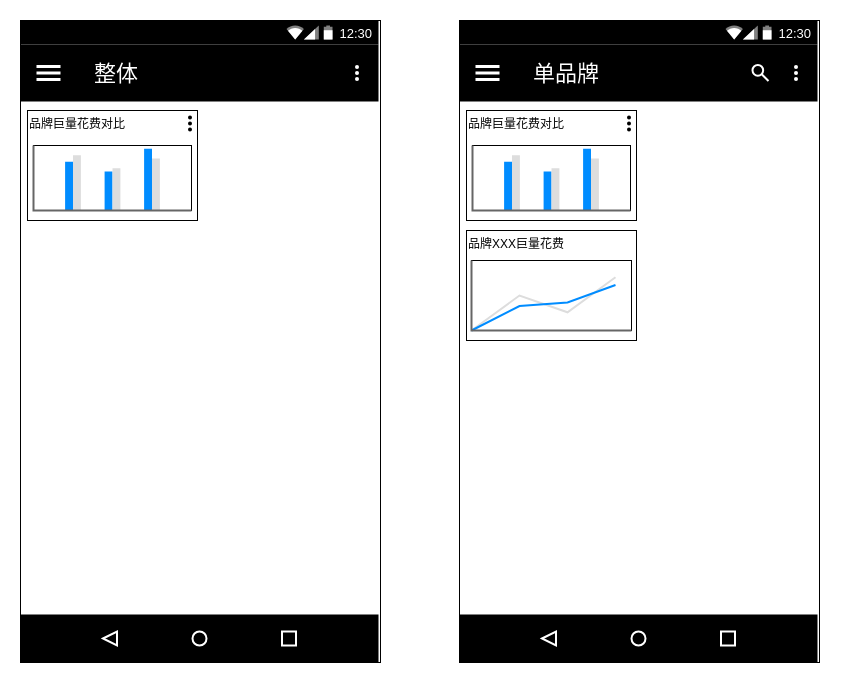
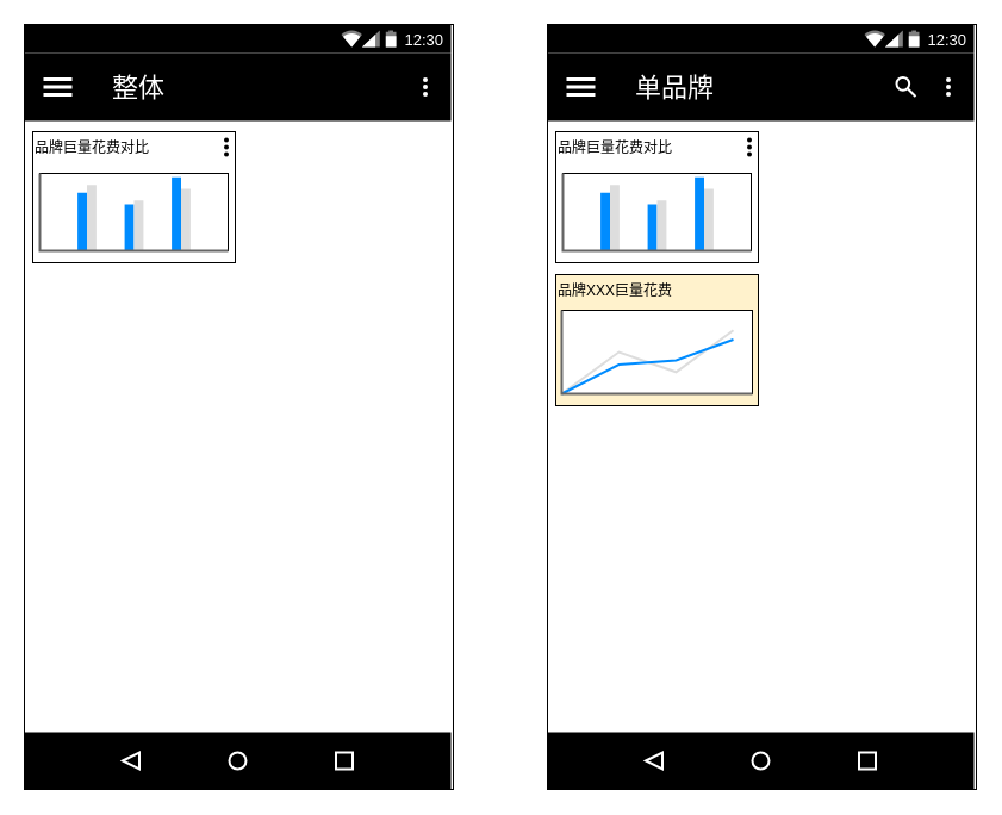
  <mxCell id="0" />
  <mxCell id="1" parent="0" />
  <mxCell id="2" value="" style="dashed=0;align=center;fontSize=12;shape=rect;" parent="1" vertex="1"><mxGeometry x="20" y="20" width="360" height="642" as="geometry" /></mxCell>
  <mxCell id="3" value="12:30" style="dashed=0;align=center;fontSize=12;shape=rect;align=right;fillColor=#000000;strokeColor=none;fontColor=#FFFFFF;spacingRight=4;spacingTop=1;fontStyle=0;fontSize=13;resizeWidth=1;" parent="2" vertex="1"><mxGeometry width="358" height="24" relative="1" as="geometry" /></mxCell>
  <mxCell id="4" value="" style="dashed=0;html=1;shape=mxgraph.gmdl.top_bar;fillColor=#2D3986;strokeColor=none;" parent="3" vertex="1"><mxGeometry x="1" y="0.5" width="46" height="14" relative="1" as="geometry"><mxPoint x="-92" y="-7" as="offset" /></mxGeometry></mxCell>
  <mxCell id="5" value="整体" style="dashed=0;align=center;fontSize=12;shape=rect;strokeColor=none;fillColor=#000000;resizeWidth=1;fontSize=22;fontColor=#FFFFFF;spacingTop=-3;verticalAlign=middle;align=left;spacingLeft=72;" parent="2" vertex="1"><mxGeometry width="358" height="57" relative="1" as="geometry"><mxPoint y="24" as="offset" /></mxGeometry></mxCell>
  <mxCell id="6" value="" style="dashed=0;html=1;shape=mxgraph.gmdl.preferences;strokeColor=none;fillColor=#ffffff;" parent="5" vertex="1"><mxGeometry y="0.5" width="24" height="16" relative="1" as="geometry"><mxPoint x="16" y="-8" as="offset" /></mxGeometry></mxCell>
  <mxCell id="7" value="" style="dashed=0;html=1;shape=mxgraph.gmdl.settings;strokeColor=none;fillColor=#ffffff;" parent="5" vertex="1"><mxGeometry x="1" y="0.5" width="5" height="16" relative="1" as="geometry"><mxPoint x="-24" y="-8" as="offset" /></mxGeometry></mxCell>
  <mxCell id="8" value="" style="dashed=0;align=center;fontSize=12;shape=rect;strokeColor=none;fillColor=#000000;resizeWidth=1;" parent="2" vertex="1"><mxGeometry y="1" width="358" height="48" relative="1" as="geometry"><mxPoint y="-48" as="offset" /></mxGeometry></mxCell>
  <mxCell id="9" value="" style="dashed=0;html=1;shape=mxgraph.gmdl.back;strokeColor=#ffffff;fillColor=#000000;strokeWidth=2;" parent="8" vertex="1"><mxGeometry x="0.25" y="0.5" width="14" height="14" relative="1" as="geometry"><mxPoint x="-7" y="-7" as="offset" /></mxGeometry></mxCell>
  <mxCell id="10" value="" style="shape=ellipse;strokeColor=#ffffff;fillColor=#000000;strokeWidth=2;" parent="8" vertex="1"><mxGeometry x="0.5" y="0.5" width="14" height="14" relative="1" as="geometry"><mxPoint x="-7" y="-7" as="offset" /></mxGeometry></mxCell>
  <mxCell id="11" value="" style="shape=rect;strokeColor=#ffffff;fillColor=#000000;strokeWidth=2;" parent="8" vertex="1"><mxGeometry x="0.75" y="0.5" width="14" height="14" relative="1" as="geometry"><mxPoint x="-7" y="-7" as="offset" /></mxGeometry></mxCell>
  <mxCell id="12" value="" style="group" vertex="1" connectable="0" parent="2"><mxGeometry x="7" y="90" width="170" height="110" as="geometry" /></mxCell>
  <mxCell id="13" value="品牌巨量花费对比" style="rounded=0;whiteSpace=wrap;html=1;verticalAlign=top;align=left;" vertex="1" parent="12"><mxGeometry width="170" height="110" as="geometry" /></mxCell>
  <mxCell id="14" value="" style="verticalLabelPosition=bottom;shadow=0;dashed=0;align=center;html=1;verticalAlign=top;strokeWidth=1;shape=mxgraph.mockup.graphics.columnChart;strokeColor2=none;strokeColor3=#666666;fillColor2=#008cff;fillColor3=#dddddd;" vertex="1" parent="12"><mxGeometry x="6" y="35" width="158" height="65" as="geometry" /></mxCell>
  <mxCell id="15" value="&lt;span style=&quot;color: rgba(0 , 0 , 0 , 0) ; font-family: monospace ; font-size: 0px&quot;&gt;%3CmxGraphModel%3E%3Croot%3E%3CmxCell%20id%3D%220%22%2F%3E%3CmxCell%20id%3D%221%22%20parent%3D%220%22%2F%3E%3CmxCell%20id%3D%222%22%20value%3D%22%22%20style%3D%22dashed%3D0%3Bhtml%3D1%3Bshape%3Dmxgraph.gmdl.settings%3BstrokeColor%3Dnone%3BfillColor%3D%23000000%3B%22%20vertex%3D%221%22%20parent%3D%221%22%3E%3CmxGeometry%20x%3D%22584%22%20y%3D%22114%22%20width%3D%225%22%20height%3D%2216%22%20as%3D%22geometry%22%2F%3E%3C%2FmxCell%3E%3C%2Froot%3E%3C%2FmxGraphModel%3E&lt;/span&gt;" style="dashed=0;html=1;shape=mxgraph.gmdl.settings;strokeColor=none;fillColor=#000000;" vertex="1" parent="12"><mxGeometry x="160" y="5" width="5" height="16" as="geometry" /></mxCell>
  <mxCell id="16" value="" style="dashed=0;align=center;fontSize=12;shape=rect;" vertex="1" parent="1"><mxGeometry x="459" y="20" width="360" height="642" as="geometry" /></mxCell>
  <mxCell id="17" value="12:30" style="dashed=0;align=center;fontSize=12;shape=rect;align=right;fillColor=#000000;strokeColor=none;fontColor=#FFFFFF;spacingRight=4;spacingTop=1;fontStyle=0;fontSize=13;resizeWidth=1;" vertex="1" parent="16"><mxGeometry width="358" height="24" relative="1" as="geometry" /></mxCell>
  <mxCell id="18" value="" style="dashed=0;html=1;shape=mxgraph.gmdl.top_bar;fillColor=#2D3986;strokeColor=none;" vertex="1" parent="17"><mxGeometry x="1" y="0.5" width="46" height="14" relative="1" as="geometry"><mxPoint x="-92" y="-7" as="offset" /></mxGeometry></mxCell>
  <mxCell id="19" value="单品牌" style="dashed=0;align=center;fontSize=12;shape=rect;strokeColor=none;fillColor=#000000;resizeWidth=1;fontSize=22;fontColor=#FFFFFF;spacingTop=-3;verticalAlign=middle;align=left;spacingLeft=72;" vertex="1" parent="16"><mxGeometry width="358" height="57" relative="1" as="geometry"><mxPoint y="24" as="offset" /></mxGeometry></mxCell>
  <mxCell id="20" value="" style="dashed=0;html=1;shape=mxgraph.gmdl.preferences;strokeColor=none;fillColor=#ffffff;" vertex="1" parent="19"><mxGeometry y="0.5" width="24" height="16" relative="1" as="geometry"><mxPoint x="16" y="-8" as="offset" /></mxGeometry></mxCell>
  <mxCell id="21" value="" style="dashed=0;html=1;shape=mxgraph.gmdl.search;strokeColor=#ffffff;fillColor=none;strokeWidth=2;" vertex="1" parent="19"><mxGeometry x="1" y="0.5" width="16" height="16" relative="1" as="geometry"><mxPoint x="-65" y="-8" as="offset" /></mxGeometry></mxCell>
  <mxCell id="22" value="" style="dashed=0;html=1;shape=mxgraph.gmdl.settings;strokeColor=none;fillColor=#ffffff;" vertex="1" parent="19"><mxGeometry x="1" y="0.5" width="5" height="16" relative="1" as="geometry"><mxPoint x="-24" y="-8" as="offset" /></mxGeometry></mxCell>
  <mxCell id="23" value="" style="dashed=0;align=center;fontSize=12;shape=rect;strokeColor=none;fillColor=#000000;resizeWidth=1;" vertex="1" parent="16"><mxGeometry y="1" width="358" height="48" relative="1" as="geometry"><mxPoint y="-48" as="offset" /></mxGeometry></mxCell>
  <mxCell id="24" value="" style="dashed=0;html=1;shape=mxgraph.gmdl.back;strokeColor=#ffffff;fillColor=#000000;strokeWidth=2;" vertex="1" parent="23"><mxGeometry x="0.25" y="0.5" width="14" height="14" relative="1" as="geometry"><mxPoint x="-7" y="-7" as="offset" /></mxGeometry></mxCell>
  <mxCell id="25" value="" style="shape=ellipse;strokeColor=#ffffff;fillColor=#000000;strokeWidth=2;" vertex="1" parent="23"><mxGeometry x="0.5" y="0.5" width="14" height="14" relative="1" as="geometry"><mxPoint x="-7" y="-7" as="offset" /></mxGeometry></mxCell>
  <mxCell id="26" value="" style="shape=rect;strokeColor=#ffffff;fillColor=#000000;strokeWidth=2;" vertex="1" parent="23"><mxGeometry x="0.75" y="0.5" width="14" height="14" relative="1" as="geometry"><mxPoint x="-7" y="-7" as="offset" /></mxGeometry></mxCell>
  <mxCell id="27" value="" style="group" vertex="1" connectable="0" parent="16"><mxGeometry x="7" y="90" width="170" height="110" as="geometry" /></mxCell>
  <mxCell id="28" value="品牌巨量花费对比" style="rounded=0;whiteSpace=wrap;html=1;verticalAlign=top;align=left;" vertex="1" parent="27"><mxGeometry width="170" height="110" as="geometry" /></mxCell>
  <mxCell id="29" value="" style="verticalLabelPosition=bottom;shadow=0;dashed=0;align=center;html=1;verticalAlign=top;strokeWidth=1;shape=mxgraph.mockup.graphics.columnChart;strokeColor2=none;strokeColor3=#666666;fillColor2=#008cff;fillColor3=#dddddd;" vertex="1" parent="27"><mxGeometry x="6" y="35" width="158" height="65" as="geometry" /></mxCell>
  <mxCell id="30" value="&lt;span style=&quot;color: rgba(0 , 0 , 0 , 0) ; font-family: monospace ; font-size: 0px&quot;&gt;%3CmxGraphModel%3E%3Croot%3E%3CmxCell%20id%3D%220%22%2F%3E%3CmxCell%20id%3D%221%22%20parent%3D%220%22%2F%3E%3CmxCell%20id%3D%222%22%20value%3D%22%22%20style%3D%22dashed%3D0%3Bhtml%3D1%3Bshape%3Dmxgraph.gmdl.settings%3BstrokeColor%3Dnone%3BfillColor%3D%23000000%3B%22%20vertex%3D%221%22%20parent%3D%221%22%3E%3CmxGeometry%20x%3D%22584%22%20y%3D%22114%22%20width%3D%225%22%20height%3D%2216%22%20as%3D%22geometry%22%2F%3E%3C%2FmxCell%3E%3C%2Froot%3E%3C%2FmxGraphModel%3E&lt;/span&gt;" style="dashed=0;html=1;shape=mxgraph.gmdl.settings;strokeColor=none;fillColor=#000000;" vertex="1" parent="27"><mxGeometry x="160" y="5" width="5" height="16" as="geometry" /></mxCell>
  <mxCell id="31" value="" style="group" vertex="1" connectable="0" parent="16"><mxGeometry x="7" y="210" width="170" height="110" as="geometry" /></mxCell>
- <mxCell id="32" value="品牌XXX巨量花费" style="rounded=0;whiteSpace=wrap;html=1;verticalAlign=top;align=left;" vertex="1" parent="31"><mxGeometry width="170" height="110" as="geometry" /></mxCell>
+ <mxCell id="32" value="品牌XXX巨量花费" style="rounded=0;whiteSpace=wrap;html=1;verticalAlign=top;align=left;fillColor=#fff2cc;" vertex="1" parent="31"><mxGeometry width="170" height="110" as="geometry" /></mxCell>
  <mxCell id="33" value="" style="verticalLabelPosition=bottom;shadow=0;dashed=0;align=center;html=1;verticalAlign=top;strokeWidth=1;shape=mxgraph.mockup.graphics.lineChart;strokeColor2=#666666;strokeColor3=#008cff;strokeColor4=#dddddd;" vertex="1" parent="31"><mxGeometry x="5" y="30" width="160" height="70" as="geometry" /></mxCell>
